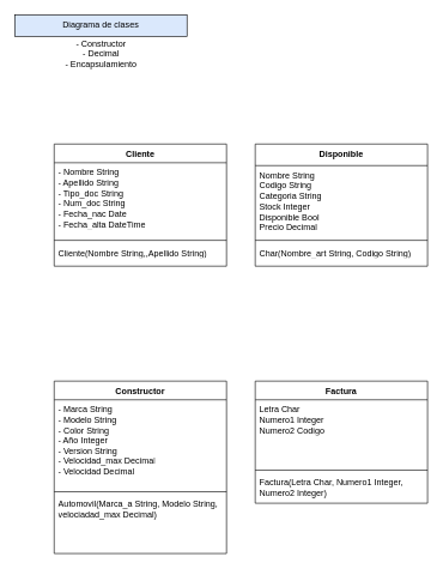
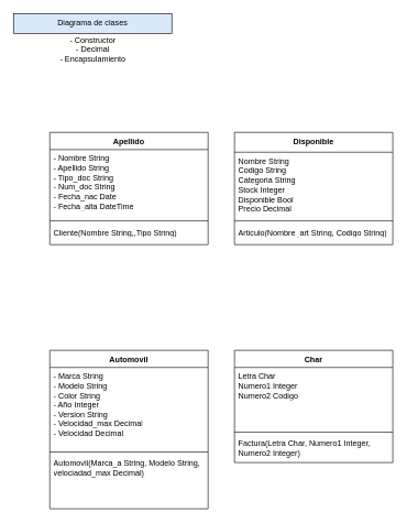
  <mxCell id="0" />
  <mxCell id="1" parent="0" />
- <mxCell id="2" value="Cliente" style="swimlane;fontStyle=1;align=center;verticalAlign=top;childLayout=stackLayout;horizontal=1;startSize=26;horizontalStack=0;resizeParent=1;resizeParentMax=0;resizeLast=0;collapsible=1;marginBottom=0;whiteSpace=wrap;html=1;rounded=0;" vertex="1" parent="1"><mxGeometry x="75" y="200" width="240" height="170" as="geometry" /></mxCell>
+ <mxCell id="2" value="Apellido" style="swimlane;fontStyle=1;align=center;verticalAlign=top;childLayout=stackLayout;horizontal=1;startSize=26;horizontalStack=0;resizeParent=1;resizeParentMax=0;resizeLast=0;collapsible=1;marginBottom=0;whiteSpace=wrap;html=1;rounded=0;" vertex="1" parent="1"><mxGeometry x="75" y="200" width="240" height="170" as="geometry" /></mxCell>
  <mxCell id="3" value="- Nombre String&lt;div&gt;- Apellido String&lt;/div&gt;&lt;div&gt;- Tipo_doc String&lt;/div&gt;&lt;div&gt;- Num_doc String&lt;/div&gt;&lt;div&gt;- Fecha_nac Date&lt;/div&gt;&lt;div&gt;- Fecha_alta DateTime&lt;/div&gt;" style="text;strokeColor=none;fillColor=none;align=left;verticalAlign=top;spacingLeft=4;spacingRight=4;overflow=hidden;rotatable=0;points=[[0,0.5],[1,0.5]];portConstraint=eastwest;whiteSpace=wrap;html=1;rounded=0;" vertex="1" parent="2"><mxGeometry y="26" width="240" height="104" as="geometry" /></mxCell>
  <mxCell id="4" value="" style="line;strokeWidth=1;fillColor=none;align=left;verticalAlign=middle;spacingTop=-1;spacingLeft=3;spacingRight=3;rotatable=0;labelPosition=right;points=[];portConstraint=eastwest;strokeColor=inherit;rounded=0;" vertex="1" parent="2"><mxGeometry y="130" width="240" height="8" as="geometry" /></mxCell>
- <mxCell id="5" value="Cliente(Nombre String,,Apellido String)" style="text;strokeColor=none;fillColor=none;align=left;verticalAlign=top;spacingLeft=4;spacingRight=4;overflow=hidden;rotatable=0;points=[[0,0.5],[1,0.5]];portConstraint=eastwest;whiteSpace=wrap;html=1;rounded=0;" vertex="1" parent="2"><mxGeometry y="138" width="240" height="32" as="geometry" /></mxCell>
- <mxCell id="6" value="Constructor" style="swimlane;fontStyle=1;align=center;verticalAlign=top;childLayout=stackLayout;horizontal=1;startSize=26;horizontalStack=0;resizeParent=1;resizeParentMax=0;resizeLast=0;collapsible=1;marginBottom=0;whiteSpace=wrap;html=1;rounded=0;" vertex="1" parent="1"><mxGeometry x="75" y="530" width="240" height="240" as="geometry" /></mxCell>
+ <mxCell id="5" value="Cliente(Nombre String,,Tipo String)" style="text;strokeColor=none;fillColor=none;align=left;verticalAlign=top;spacingLeft=4;spacingRight=4;overflow=hidden;rotatable=0;points=[[0,0.5],[1,0.5]];portConstraint=eastwest;whiteSpace=wrap;html=1;rounded=0;" vertex="1" parent="2"><mxGeometry y="138" width="240" height="32" as="geometry" /></mxCell>
+ <mxCell id="6" value="Automovil" style="swimlane;fontStyle=1;align=center;verticalAlign=top;childLayout=stackLayout;horizontal=1;startSize=26;horizontalStack=0;resizeParent=1;resizeParentMax=0;resizeLast=0;collapsible=1;marginBottom=0;whiteSpace=wrap;html=1;rounded=0;" vertex="1" parent="1"><mxGeometry x="75" y="530" width="240" height="240" as="geometry" /></mxCell>
  <mxCell id="7" value="- Marca String&lt;div&gt;- Modelo String&lt;/div&gt;&lt;div&gt;- Color String&lt;/div&gt;&lt;div&gt;- Año Integer&lt;/div&gt;&lt;div&gt;- Version String&lt;/div&gt;&lt;div&gt;- Velocidad_max Decimal&lt;/div&gt;&lt;div&gt;- Velocidad Decimal&lt;/div&gt;&lt;div&gt;&lt;br&gt;&lt;/div&gt;" style="text;strokeColor=none;fillColor=none;align=left;verticalAlign=top;spacingLeft=4;spacingRight=4;overflow=hidden;rotatable=0;points=[[0,0.5],[1,0.5]];portConstraint=eastwest;whiteSpace=wrap;html=1;rounded=0;" vertex="1" parent="6"><mxGeometry y="26" width="240" height="124" as="geometry" /></mxCell>
  <mxCell id="8" value="" style="line;strokeWidth=1;fillColor=none;align=left;verticalAlign=middle;spacingTop=-1;spacingLeft=3;spacingRight=3;rotatable=0;labelPosition=right;points=[];portConstraint=eastwest;strokeColor=inherit;rounded=0;" vertex="1" parent="6"><mxGeometry y="150" width="240" height="8" as="geometry" /></mxCell>
  <mxCell id="9" value="Automovil(Marca_a String, Modelo String, velociadad_max Decimal)" style="text;strokeColor=none;fillColor=none;align=left;verticalAlign=top;spacingLeft=4;spacingRight=4;overflow=hidden;rotatable=0;points=[[0,0.5],[1,0.5]];portConstraint=eastwest;whiteSpace=wrap;html=1;rounded=0;" vertex="1" parent="6"><mxGeometry y="158" width="240" height="82" as="geometry" /></mxCell>
  <mxCell id="10" value="Disponible" style="swimlane;fontStyle=1;align=center;verticalAlign=top;childLayout=stackLayout;horizontal=1;startSize=30;horizontalStack=0;resizeParent=1;resizeParentMax=0;resizeLast=0;collapsible=1;marginBottom=0;whiteSpace=wrap;html=1;rounded=0;" vertex="1" parent="1"><mxGeometry x="355" y="200" width="240" height="170" as="geometry" /></mxCell>
  <mxCell id="11" value="Nombre String&lt;div&gt;Codigo String&lt;/div&gt;&lt;div&gt;Categoria String&lt;/div&gt;&lt;div&gt;Stock Integer&lt;/div&gt;&lt;div&gt;Disponible Bool&lt;/div&gt;&lt;div&gt;Precio Decimal&lt;/div&gt;" style="text;strokeColor=none;fillColor=none;align=left;verticalAlign=top;spacingLeft=4;spacingRight=4;overflow=hidden;rotatable=0;points=[[0,0.5],[1,0.5]];portConstraint=eastwest;whiteSpace=wrap;html=1;rounded=0;" vertex="1" parent="10"><mxGeometry y="30" width="240" height="100" as="geometry" /></mxCell>
  <mxCell id="12" value="" style="line;strokeWidth=1;fillColor=none;align=left;verticalAlign=middle;spacingTop=-1;spacingLeft=3;spacingRight=3;rotatable=0;labelPosition=right;points=[];portConstraint=eastwest;strokeColor=inherit;rounded=0;" vertex="1" parent="10"><mxGeometry y="130" width="240" height="8" as="geometry" /></mxCell>
- <mxCell id="13" value="Char(Nombre_art String, Codigo String)" style="text;strokeColor=none;fillColor=none;align=left;verticalAlign=top;spacingLeft=4;spacingRight=4;overflow=hidden;rotatable=0;points=[[0,0.5],[1,0.5]];portConstraint=eastwest;whiteSpace=wrap;html=1;rounded=0;" vertex="1" parent="10"><mxGeometry y="138" width="240" height="32" as="geometry" /></mxCell>
- <mxCell id="14" value="&lt;div&gt;Factura&lt;/div&gt;" style="swimlane;fontStyle=1;align=center;verticalAlign=top;childLayout=stackLayout;horizontal=1;startSize=26;horizontalStack=0;resizeParent=1;resizeParentMax=0;resizeLast=0;collapsible=1;marginBottom=0;whiteSpace=wrap;html=1;rounded=0;" vertex="1" parent="1"><mxGeometry x="355" y="530" width="240" height="170" as="geometry" /></mxCell>
+ <mxCell id="13" value="Articulo(Nombre_art String, Codigo String)" style="text;strokeColor=none;fillColor=none;align=left;verticalAlign=top;spacingLeft=4;spacingRight=4;overflow=hidden;rotatable=0;points=[[0,0.5],[1,0.5]];portConstraint=eastwest;whiteSpace=wrap;html=1;rounded=0;" vertex="1" parent="10"><mxGeometry y="138" width="240" height="32" as="geometry" /></mxCell>
+ <mxCell id="14" value="&lt;div&gt;Char&lt;/div&gt;" style="swimlane;fontStyle=1;align=center;verticalAlign=top;childLayout=stackLayout;horizontal=1;startSize=26;horizontalStack=0;resizeParent=1;resizeParentMax=0;resizeLast=0;collapsible=1;marginBottom=0;whiteSpace=wrap;html=1;rounded=0;" vertex="1" parent="1"><mxGeometry x="355" y="530" width="240" height="170" as="geometry" /></mxCell>
  <mxCell id="15" value="Letra Char&lt;div&gt;Numero1 Integer&lt;/div&gt;&lt;div&gt;Numero2 Codigo&lt;/div&gt;" style="text;strokeColor=none;fillColor=none;align=left;verticalAlign=top;spacingLeft=4;spacingRight=4;overflow=hidden;rotatable=0;points=[[0,0.5],[1,0.5]];portConstraint=eastwest;whiteSpace=wrap;html=1;rounded=0;" vertex="1" parent="14"><mxGeometry y="26" width="240" height="94" as="geometry" /></mxCell>
  <mxCell id="16" value="" style="line;strokeWidth=1;fillColor=none;align=left;verticalAlign=middle;spacingTop=-1;spacingLeft=3;spacingRight=3;rotatable=0;labelPosition=right;points=[];portConstraint=eastwest;strokeColor=inherit;rounded=0;" vertex="1" parent="14"><mxGeometry y="120" width="240" height="8" as="geometry" /></mxCell>
  <mxCell id="17" value="Factura(Letra Char, Numero1 Integer, Numero2 Integer)" style="text;strokeColor=none;fillColor=none;align=left;verticalAlign=top;spacingLeft=4;spacingRight=4;overflow=hidden;rotatable=0;points=[[0,0.5],[1,0.5]];portConstraint=eastwest;whiteSpace=wrap;html=1;rounded=0;" vertex="1" parent="14"><mxGeometry y="128" width="240" height="42" as="geometry" /></mxCell>
  <mxCell id="18" value="- Constructor&lt;div&gt;- Decimal&lt;/div&gt;&lt;div&gt;- Encapsulamiento&lt;/div&gt;" style="text;html=1;align=center;verticalAlign=middle;resizable=0;points=[];autosize=1;strokeColor=none;fillColor=none;" vertex="1" parent="1"><mxGeometry x="80" y="45" width="120" height="60" as="geometry" /></mxCell>
  <mxCell id="19" value="Diagrama de clases" style="whiteSpace=wrap;html=1;fillColor=#dae8fc;" vertex="1" parent="1"><mxGeometry x="20" y="20" width="240" height="30" as="geometry" /></mxCell>
